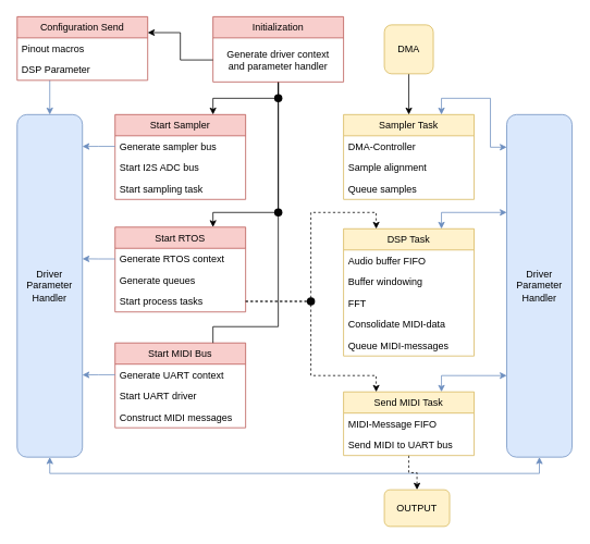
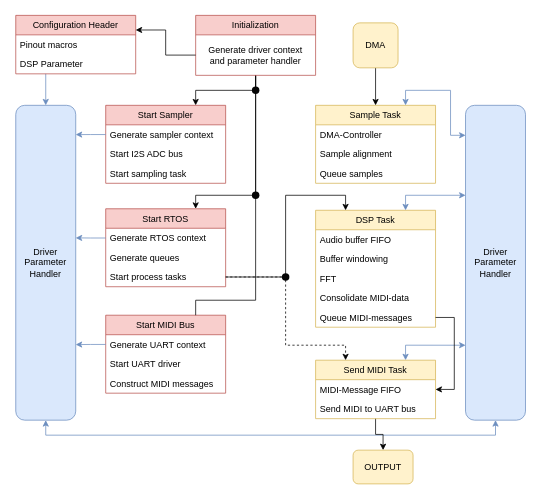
  <mxCell id="0" />
  <mxCell id="1" parent="0" />
  <mxCell id="2" value="Start RTOS" style="swimlane;fontStyle=0;childLayout=stackLayout;horizontal=1;startSize=26;fillColor=#f8cecc;horizontalStack=0;resizeParent=1;resizeParentMax=0;resizeLast=0;collapsible=1;marginBottom=0;strokeColor=#b85450;" parent="1" vertex="1"><mxGeometry x="140" y="278" width="160" height="104" as="geometry" /></mxCell>
  <mxCell id="3" value="Generate RTOS context" style="text;strokeColor=none;fillColor=none;align=left;verticalAlign=top;spacingLeft=4;spacingRight=4;overflow=hidden;rotatable=0;points=[[0,0.5],[1,0.5]];portConstraint=eastwest;" parent="2" vertex="1"><mxGeometry y="26" width="160" height="26" as="geometry" /></mxCell>
  <mxCell id="4" value="Generate queues" style="text;strokeColor=none;fillColor=none;align=left;verticalAlign=top;spacingLeft=4;spacingRight=4;overflow=hidden;rotatable=0;points=[[0,0.5],[1,0.5]];portConstraint=eastwest;" parent="2" vertex="1"><mxGeometry y="52" width="160" height="26" as="geometry" /></mxCell>
  <mxCell id="5" value="Start process tasks" style="text;strokeColor=none;fillColor=none;align=left;verticalAlign=top;spacingLeft=4;spacingRight=4;overflow=hidden;rotatable=0;points=[[0,0.5],[1,0.5]];portConstraint=eastwest;" parent="2" vertex="1"><mxGeometry y="78" width="160" height="26" as="geometry" /></mxCell>
  <mxCell id="6" value="Start MIDI Bus" style="swimlane;fontStyle=0;childLayout=stackLayout;horizontal=1;startSize=26;fillColor=#f8cecc;horizontalStack=0;resizeParent=1;resizeParentMax=0;resizeLast=0;collapsible=1;marginBottom=0;strokeColor=#b85450;" parent="1" vertex="1"><mxGeometry x="140" y="420" width="160" height="104" as="geometry" /></mxCell>
  <mxCell id="7" value="Generate UART context" style="text;strokeColor=none;fillColor=none;align=left;verticalAlign=top;spacingLeft=4;spacingRight=4;overflow=hidden;rotatable=0;points=[[0,0.5],[1,0.5]];portConstraint=eastwest;" parent="6" vertex="1"><mxGeometry y="26" width="160" height="26" as="geometry" /></mxCell>
  <mxCell id="8" value="Start UART driver" style="text;strokeColor=none;fillColor=none;align=left;verticalAlign=top;spacingLeft=4;spacingRight=4;overflow=hidden;rotatable=0;points=[[0,0.5],[1,0.5]];portConstraint=eastwest;" parent="6" vertex="1"><mxGeometry y="52" width="160" height="26" as="geometry" /></mxCell>
  <mxCell id="9" value="Construct MIDI messages" style="text;strokeColor=none;fillColor=none;align=left;verticalAlign=top;spacingLeft=4;spacingRight=4;overflow=hidden;rotatable=0;points=[[0,0.5],[1,0.5]];portConstraint=eastwest;" parent="6" vertex="1"><mxGeometry y="78" width="160" height="26" as="geometry" /></mxCell>
  <mxCell id="10" style="edgeStyle=orthogonalEdgeStyle;rounded=0;orthogonalLoop=1;jettySize=auto;html=1;exitX=0.5;exitY=1;exitDx=0;exitDy=0;entryX=0.75;entryY=0;entryDx=0;entryDy=0;fontColor=default;" parent="1" source="13" target="21" edge="1"><mxGeometry relative="1" as="geometry" /></mxCell>
  <mxCell id="11" style="edgeStyle=orthogonalEdgeStyle;rounded=0;orthogonalLoop=1;jettySize=auto;html=1;exitX=0.5;exitY=1;exitDx=0;exitDy=0;entryX=0.75;entryY=0;entryDx=0;entryDy=0;fontColor=default;" parent="1" source="13" target="2" edge="1"><mxGeometry relative="1" as="geometry"><Array as="points"><mxPoint x="340" y="260" /><mxPoint x="260" y="260" /></Array></mxGeometry></mxCell>
  <mxCell id="12" style="edgeStyle=orthogonalEdgeStyle;rounded=0;orthogonalLoop=1;jettySize=auto;html=1;entryX=0.75;entryY=0;entryDx=0;entryDy=0;fontColor=default;endArrow=none;" parent="1" source="13" target="6" edge="1"><mxGeometry relative="1" as="geometry"><Array as="points"><mxPoint x="340" y="400" /><mxPoint x="260" y="400" /></Array></mxGeometry></mxCell>
  <mxCell id="13" value="Initialization" style="swimlane;fontStyle=0;childLayout=stackLayout;horizontal=1;startSize=26;fillColor=#f8cecc;horizontalStack=0;resizeParent=1;resizeParentMax=0;resizeLast=0;collapsible=1;marginBottom=0;strokeColor=#b85450;" parent="1" vertex="1"><mxGeometry x="260" y="20" width="160" height="80" as="geometry" /></mxCell>
  <mxCell id="14" value="Generate driver context&#10;and parameter handler" style="text;strokeColor=none;fillColor=none;align=center;verticalAlign=middle;spacingLeft=4;spacingRight=4;overflow=hidden;rotatable=0;points=[[0,0.5],[1,0.5]];portConstraint=eastwest;" parent="13" vertex="1"><mxGeometry y="26" width="160" height="54" as="geometry" /></mxCell>
  <mxCell id="15" style="edgeStyle=orthogonalEdgeStyle;rounded=0;orthogonalLoop=1;jettySize=auto;html=1;exitX=0.25;exitY=1;exitDx=0;exitDy=0;entryX=0.5;entryY=0;entryDx=0;entryDy=0;fillColor=#dae8fc;strokeColor=#6c8ebf;" parent="1" source="16" target="20" edge="1"><mxGeometry relative="1" as="geometry" /></mxCell>
- <mxCell id="16" value="Configuration Send" style="swimlane;fontStyle=0;childLayout=stackLayout;horizontal=1;startSize=26;fillColor=#f8cecc;horizontalStack=0;resizeParent=1;resizeParentMax=0;resizeLast=0;collapsible=1;marginBottom=0;strokeColor=#b85450;" parent="1" vertex="1"><mxGeometry x="20" y="20" width="160" height="78" as="geometry" /></mxCell>
+ <mxCell id="16" value="Configuration Header" style="swimlane;fontStyle=0;childLayout=stackLayout;horizontal=1;startSize=26;fillColor=#f8cecc;horizontalStack=0;resizeParent=1;resizeParentMax=0;resizeLast=0;collapsible=1;marginBottom=0;strokeColor=#b85450;" parent="1" vertex="1"><mxGeometry x="20" y="20" width="160" height="78" as="geometry" /></mxCell>
  <mxCell id="17" value="Pinout macros" style="text;strokeColor=none;fillColor=none;align=left;verticalAlign=top;spacingLeft=4;spacingRight=4;overflow=hidden;rotatable=0;points=[[0,0.5],[1,0.5]];portConstraint=eastwest;" parent="16" vertex="1"><mxGeometry y="26" width="160" height="26" as="geometry" /></mxCell>
  <mxCell id="18" value="DSP Parameter" style="text;strokeColor=none;fillColor=none;align=left;verticalAlign=top;spacingLeft=4;spacingRight=4;overflow=hidden;rotatable=0;points=[[0,0.5],[1,0.5]];portConstraint=eastwest;" parent="16" vertex="1"><mxGeometry y="52" width="160" height="26" as="geometry" /></mxCell>
  <mxCell id="19" style="edgeStyle=orthogonalEdgeStyle;rounded=0;orthogonalLoop=1;jettySize=auto;html=1;exitX=0.5;exitY=1;exitDx=0;exitDy=0;entryX=0.5;entryY=1;entryDx=0;entryDy=0;fillColor=#dae8fc;strokeColor=#6c8ebf;startArrow=classic;startFill=1;" parent="1" source="20" target="49" edge="1"><mxGeometry relative="1" as="geometry"><Array as="points"><mxPoint x="60" y="580" /><mxPoint x="660" y="580" /></Array></mxGeometry></mxCell>
  <mxCell id="20" value="Driver&lt;br&gt;Parameter&lt;br&gt;Handler" style="rounded=1;whiteSpace=wrap;html=1;fillColor=#dae8fc;strokeColor=#6c8ebf;" parent="1" vertex="1"><mxGeometry x="20" y="140" width="80" height="420" as="geometry" /></mxCell>
  <mxCell id="21" value="Start Sampler" style="swimlane;fontStyle=0;childLayout=stackLayout;horizontal=1;startSize=26;fillColor=#f8cecc;horizontalStack=0;resizeParent=1;resizeParentMax=0;resizeLast=0;collapsible=1;marginBottom=0;strokeColor=#b85450;" parent="1" vertex="1"><mxGeometry x="140" y="140" width="160" height="104" as="geometry"><mxRectangle x="580" y="410" width="110" height="26" as="alternateBounds" /></mxGeometry></mxCell>
- <mxCell id="22" value="Generate sampler bus" style="text;strokeColor=none;fillColor=none;align=left;verticalAlign=top;spacingLeft=4;spacingRight=4;overflow=hidden;rotatable=0;points=[[0,0.5],[1,0.5]];portConstraint=eastwest;" parent="21" vertex="1"><mxGeometry y="26" width="160" height="26" as="geometry" /></mxCell>
+ <mxCell id="22" value="Generate sampler context" style="text;strokeColor=none;fillColor=none;align=left;verticalAlign=top;spacingLeft=4;spacingRight=4;overflow=hidden;rotatable=0;points=[[0,0.5],[1,0.5]];portConstraint=eastwest;" parent="21" vertex="1"><mxGeometry y="26" width="160" height="26" as="geometry" /></mxCell>
  <mxCell id="23" value="Start I2S ADC bus" style="text;strokeColor=none;fillColor=none;align=left;verticalAlign=top;spacingLeft=4;spacingRight=4;overflow=hidden;rotatable=0;points=[[0,0.5],[1,0.5]];portConstraint=eastwest;" parent="21" vertex="1"><mxGeometry y="52" width="160" height="26" as="geometry" /></mxCell>
  <mxCell id="24" value="Start sampling task" style="text;strokeColor=none;fillColor=none;align=left;verticalAlign=top;spacingLeft=4;spacingRight=4;overflow=hidden;rotatable=0;points=[[0,0.5],[1,0.5]];portConstraint=eastwest;" parent="21" vertex="1"><mxGeometry y="78" width="160" height="26" as="geometry" /></mxCell>
  <mxCell id="25" value="DSP Task" style="swimlane;fontStyle=0;childLayout=stackLayout;horizontal=1;startSize=26;fillColor=#fff2cc;horizontalStack=0;resizeParent=1;resizeParentMax=0;resizeLast=0;collapsible=1;marginBottom=0;strokeColor=#d6b656;" parent="1" vertex="1"><mxGeometry x="420" y="280" width="160" height="156" as="geometry" /></mxCell>
  <mxCell id="26" value="Audio buffer FIFO" style="text;strokeColor=none;fillColor=none;align=left;verticalAlign=top;spacingLeft=4;spacingRight=4;overflow=hidden;rotatable=0;points=[[0,0.5],[1,0.5]];portConstraint=eastwest;" parent="25" vertex="1"><mxGeometry y="26" width="160" height="26" as="geometry" /></mxCell>
  <mxCell id="27" value="Buffer windowing" style="text;strokeColor=none;fillColor=none;align=left;verticalAlign=top;spacingLeft=4;spacingRight=4;overflow=hidden;rotatable=0;points=[[0,0.5],[1,0.5]];portConstraint=eastwest;" parent="25" vertex="1"><mxGeometry y="52" width="160" height="26" as="geometry" /></mxCell>
  <mxCell id="28" value="FFT" style="text;strokeColor=none;fillColor=none;align=left;verticalAlign=top;spacingLeft=4;spacingRight=4;overflow=hidden;rotatable=0;points=[[0,0.5],[1,0.5]];portConstraint=eastwest;" parent="25" vertex="1"><mxGeometry y="78" width="160" height="26" as="geometry" /></mxCell>
  <mxCell id="29" value="Consolidate MIDI-data" style="text;strokeColor=none;fillColor=none;align=left;verticalAlign=top;spacingLeft=4;spacingRight=4;overflow=hidden;rotatable=0;points=[[0,0.5],[1,0.5]];portConstraint=eastwest;" parent="25" vertex="1"><mxGeometry y="104" width="160" height="26" as="geometry" /></mxCell>
  <mxCell id="30" value="Queue MIDI-messages" style="text;strokeColor=none;fillColor=none;align=left;verticalAlign=top;spacingLeft=4;spacingRight=4;overflow=hidden;rotatable=0;points=[[0,0.5],[1,0.5]];portConstraint=eastwest;" parent="25" vertex="1"><mxGeometry y="130" width="160" height="26" as="geometry" /></mxCell>
- <mxCell id="31" style="edgeStyle=orthogonalEdgeStyle;rounded=0;orthogonalLoop=1;jettySize=auto;html=1;entryX=0.5;entryY=0;entryDx=0;entryDy=0;fontColor=default;dashed=1;" parent="1" source="33" target="52" edge="1"><mxGeometry relative="1" as="geometry" /></mxCell>
+ <mxCell id="31" style="edgeStyle=orthogonalEdgeStyle;rounded=0;orthogonalLoop=1;jettySize=auto;html=1;entryX=0.5;entryY=0;entryDx=0;entryDy=0;fontColor=default;" parent="1" source="33" target="52" edge="1"><mxGeometry relative="1" as="geometry" /></mxCell>
  <mxCell id="32" style="edgeStyle=orthogonalEdgeStyle;rounded=0;orthogonalLoop=1;jettySize=auto;html=1;exitX=0.75;exitY=0;exitDx=0;exitDy=0;entryX=0;entryY=0.762;entryDx=0;entryDy=0;entryPerimeter=0;fontColor=default;startArrow=classic;startFill=1;fillColor=#dae8fc;strokeColor=#6c8ebf;" parent="1" source="33" target="49" edge="1"><mxGeometry relative="1" as="geometry" /></mxCell>
  <mxCell id="33" value="Send MIDI Task" style="swimlane;fontStyle=0;childLayout=stackLayout;horizontal=1;startSize=26;fillColor=#fff2cc;horizontalStack=0;resizeParent=1;resizeParentMax=0;resizeLast=0;collapsible=1;marginBottom=0;strokeColor=#d6b656;" parent="1" vertex="1"><mxGeometry x="420" y="480" width="160" height="78" as="geometry" /></mxCell>
  <mxCell id="34" value="MIDI-Message FIFO" style="text;strokeColor=none;fillColor=none;align=left;verticalAlign=top;spacingLeft=4;spacingRight=4;overflow=hidden;rotatable=0;points=[[0,0.5],[1,0.5]];portConstraint=eastwest;" parent="33" vertex="1"><mxGeometry y="26" width="160" height="26" as="geometry" /></mxCell>
  <mxCell id="35" value="Send MIDI to UART bus" style="text;strokeColor=none;fillColor=none;align=left;verticalAlign=top;spacingLeft=4;spacingRight=4;overflow=hidden;rotatable=0;points=[[0,0.5],[1,0.5]];portConstraint=eastwest;" parent="33" vertex="1"><mxGeometry y="52" width="160" height="26" as="geometry" /></mxCell>
- <mxCell id="36" value="Sampler Task" style="swimlane;fontStyle=0;childLayout=stackLayout;horizontal=1;startSize=26;fillColor=#fff2cc;horizontalStack=0;resizeParent=1;resizeParentMax=0;resizeLast=0;collapsible=1;marginBottom=0;strokeColor=#d6b656;" parent="1" vertex="1"><mxGeometry x="420" y="140" width="160" height="104" as="geometry" /></mxCell>
+ <mxCell id="36" value="Sample Task" style="swimlane;fontStyle=0;childLayout=stackLayout;horizontal=1;startSize=26;fillColor=#fff2cc;horizontalStack=0;resizeParent=1;resizeParentMax=0;resizeLast=0;collapsible=1;marginBottom=0;strokeColor=#d6b656;" parent="1" vertex="1"><mxGeometry x="420" y="140" width="160" height="104" as="geometry" /></mxCell>
  <mxCell id="37" value="DMA-Controller" style="text;strokeColor=none;fillColor=none;align=left;verticalAlign=top;spacingLeft=4;spacingRight=4;overflow=hidden;rotatable=0;points=[[0,0.5],[1,0.5]];portConstraint=eastwest;" parent="36" vertex="1"><mxGeometry y="26" width="160" height="26" as="geometry" /></mxCell>
  <mxCell id="38" value="Sample alignment" style="text;strokeColor=none;fillColor=none;align=left;verticalAlign=top;spacingLeft=4;spacingRight=4;overflow=hidden;rotatable=0;points=[[0,0.5],[1,0.5]];portConstraint=eastwest;" parent="36" vertex="1"><mxGeometry y="52" width="160" height="26" as="geometry" /></mxCell>
  <mxCell id="39" value="Queue samples" style="text;strokeColor=none;fillColor=none;align=left;verticalAlign=top;spacingLeft=4;spacingRight=4;overflow=hidden;rotatable=0;points=[[0,0.5],[1,0.5]];portConstraint=eastwest;" parent="36" vertex="1"><mxGeometry y="78" width="160" height="26" as="geometry" /></mxCell>
  <mxCell id="40" style="edgeStyle=orthogonalEdgeStyle;rounded=0;orthogonalLoop=1;jettySize=auto;html=1;exitX=0;exitY=0.5;exitDx=0;exitDy=0;entryX=1;entryY=0.25;entryDx=0;entryDy=0;" parent="1" source="14" target="16" edge="1"><mxGeometry relative="1" as="geometry" /></mxCell>
- <mxCell id="41" style="edgeStyle=orthogonalEdgeStyle;rounded=0;orthogonalLoop=1;jettySize=auto;html=1;entryX=0.25;entryY=0;entryDx=0;entryDy=0;dashed=1;" parent="1" source="5" target="25" edge="1"><mxGeometry relative="1" as="geometry"><mxPoint x="500" y="260" as="targetPoint" /><Array as="points"><mxPoint x="380" y="369" /><mxPoint x="380" y="260" /><mxPoint x="460" y="260" /></Array></mxGeometry></mxCell>
+ <mxCell id="41" style="edgeStyle=orthogonalEdgeStyle;rounded=0;orthogonalLoop=1;jettySize=auto;html=1;entryX=0.25;entryY=0;entryDx=0;entryDy=0;" parent="1" source="5" target="25" edge="1"><mxGeometry relative="1" as="geometry"><mxPoint x="500" y="260" as="targetPoint" /><Array as="points"><mxPoint x="380" y="369" /><mxPoint x="380" y="260" /><mxPoint x="460" y="260" /></Array></mxGeometry></mxCell>
  <mxCell id="42" style="edgeStyle=orthogonalEdgeStyle;rounded=0;orthogonalLoop=1;jettySize=auto;html=1;entryX=0.25;entryY=0;entryDx=0;entryDy=0;dashed=1;" parent="1" source="5" target="33" edge="1"><mxGeometry relative="1" as="geometry"><Array as="points"><mxPoint x="380" y="369" /><mxPoint x="380" y="460" /><mxPoint x="460" y="460" /></Array></mxGeometry></mxCell>
  <mxCell id="43" value="" style="shape=ellipse;fillColor=#050505;strokeColor=none;html=1;sketch=0;" parent="1" vertex="1"><mxGeometry x="375" y="364" width="10" height="10" as="geometry" /></mxCell>
  <mxCell id="44" value="" style="shape=ellipse;fillColor=#050505;strokeColor=none;html=1;sketch=0;" parent="1" vertex="1"><mxGeometry x="335" y="255" width="10" height="10" as="geometry" /></mxCell>
  <mxCell id="45" value="" style="shape=ellipse;fillColor=#050505;strokeColor=none;html=1;sketch=0;" parent="1" vertex="1"><mxGeometry x="335" y="115" width="10" height="10" as="geometry" /></mxCell>
+ <mxCell id="46" style="edgeStyle=orthogonalEdgeStyle;rounded=0;orthogonalLoop=1;jettySize=auto;html=1;entryX=1;entryY=0.5;entryDx=0;entryDy=0;exitX=1;exitY=0.5;exitDx=0;exitDy=0;" parent="1" source="30" target="34" edge="1"><mxGeometry relative="1" as="geometry"><Array as="points"><mxPoint x="605" y="423" /><mxPoint x="605" y="519" /></Array></mxGeometry></mxCell>
  <mxCell id="47" style="edgeStyle=orthogonalEdgeStyle;rounded=0;orthogonalLoop=1;jettySize=auto;html=1;entryX=0.75;entryY=0;entryDx=0;entryDy=0;fillColor=#dae8fc;strokeColor=#6c8ebf;startArrow=classic;startFill=1;" parent="1" source="49" target="36" edge="1"><mxGeometry relative="1" as="geometry"><Array as="points"><mxPoint x="600" y="180" /><mxPoint x="600" y="120" /><mxPoint x="540" y="120" /></Array></mxGeometry></mxCell>
  <mxCell id="48" style="edgeStyle=orthogonalEdgeStyle;rounded=0;orthogonalLoop=1;jettySize=auto;html=1;entryX=0.75;entryY=0;entryDx=0;entryDy=0;fillColor=#dae8fc;strokeColor=#6c8ebf;startArrow=classic;startFill=1;" parent="1" source="49" target="25" edge="1"><mxGeometry relative="1" as="geometry"><mxPoint x="560" y="260" as="targetPoint" /><Array as="points"><mxPoint x="540" y="260" /></Array></mxGeometry></mxCell>
  <mxCell id="49" value="Driver&lt;br&gt;Parameter&lt;br&gt;Handler" style="rounded=1;whiteSpace=wrap;html=1;fillColor=#dae8fc;strokeColor=#6c8ebf;" parent="1" vertex="1"><mxGeometry x="620" y="140" width="80" height="420" as="geometry" /></mxCell>
  <mxCell id="50" style="edgeStyle=orthogonalEdgeStyle;rounded=0;orthogonalLoop=1;jettySize=auto;html=1;exitX=0.5;exitY=1;exitDx=0;exitDy=0;entryX=0.5;entryY=0;entryDx=0;entryDy=0;fontColor=default;" parent="1" source="51" target="36" edge="1"><mxGeometry relative="1" as="geometry" /></mxCell>
  <mxCell id="51" value="DMA" style="rounded=1;whiteSpace=wrap;html=1;fillColor=#fff2cc;strokeColor=#d6b656;" parent="1" vertex="1"><mxGeometry x="470" y="30" width="60" height="60" as="geometry" /></mxCell>
  <mxCell id="52" value="OUTPUT" style="rounded=1;whiteSpace=wrap;html=1;fillColor=#fff2cc;strokeColor=#d6b656;" parent="1" vertex="1"><mxGeometry x="470" y="600" width="80" height="45" as="geometry" /></mxCell>
  <mxCell id="53" style="edgeStyle=orthogonalEdgeStyle;rounded=0;orthogonalLoop=1;jettySize=auto;html=1;entryX=1;entryY=0.093;entryDx=0;entryDy=0;entryPerimeter=0;fontColor=default;fillColor=#dae8fc;strokeColor=#6c8ebf;" parent="1" source="22" target="20" edge="1"><mxGeometry relative="1" as="geometry" /></mxCell>
  <mxCell id="54" style="edgeStyle=orthogonalEdgeStyle;rounded=0;orthogonalLoop=1;jettySize=auto;html=1;entryX=1;entryY=0.421;entryDx=0;entryDy=0;entryPerimeter=0;fontColor=default;fillColor=#dae8fc;strokeColor=#6c8ebf;" parent="1" source="3" target="20" edge="1"><mxGeometry relative="1" as="geometry" /></mxCell>
  <mxCell id="55" style="edgeStyle=orthogonalEdgeStyle;rounded=0;orthogonalLoop=1;jettySize=auto;html=1;entryX=1;entryY=0.76;entryDx=0;entryDy=0;entryPerimeter=0;fontColor=default;fillColor=#dae8fc;strokeColor=#6c8ebf;" parent="1" source="7" target="20" edge="1"><mxGeometry relative="1" as="geometry" /></mxCell>
